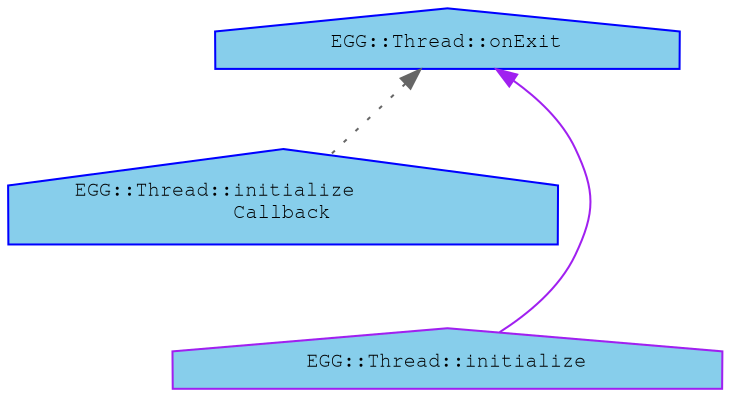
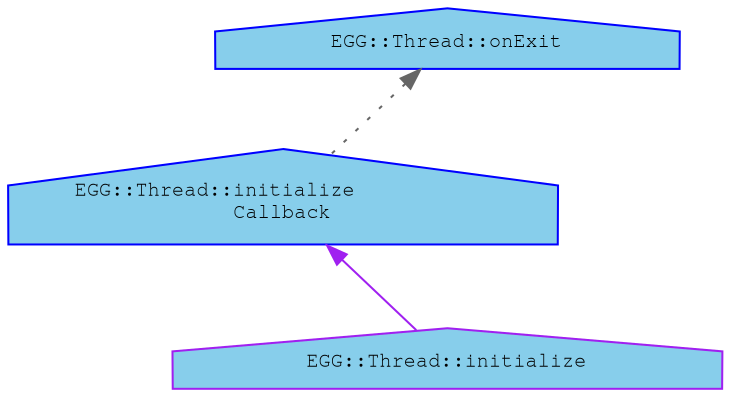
  digraph {
    rankdir=TB
    node [color=blue fillcolor=skyblue fontname=FreeMono fontsize=10 shape=house style=filled]
    edge [dir=back fontname=FreeMono fontsize=10 labelfontname=FreeMono labelfontsize=10]
    n1 [fontcolor=black height=0.2 label="EGG::Thread::onExit" width=0.4]
    n2 [height=0.2 label="EGG::Thread::initialize\lCallback" width=0.4]
    n3 [color=purple height=0.2 label="EGG::Thread::initialize" width=0.4]
    n1 -> n2 [color=gray40 style=dotted]
-   n1 -> n3 [color=purple style=solid]
+   n2 -> n3 [color=purple style=solid]
  }
